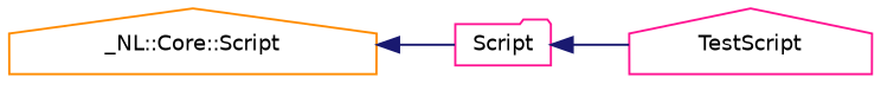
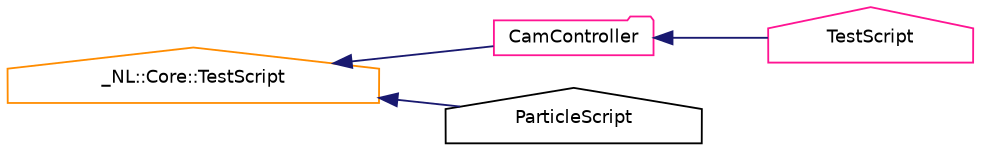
  digraph {
    rankdir=LR
    node [color=deeppink fillcolor=white fontname=Helvetica fontsize=10 shape=house style=filled]
    edge [color=midnightblue dir=back fontname=Helvetica fontsize=10 labelfontname=Helvetica labelfontsize=10 style=solid]
-   n1 [color=darkorange height=0.2 label="_NL::Core::Script" width=0.4]
-   n2 [height=0.2 label=Script shape=folder width=0.4]
+   n1 [color=darkorange height=0.2 label="_NL::Core::TestScript" width=0.4]
+   n2 [height=0.2 label=CamController shape=folder width=0.4]
+   n3 [color=black height=0.2 label=ParticleScript width=0.4]
    n4 [height=0.2 label=TestScript width=0.4]
    n1 -> n2
+   n1 -> n3
    n2 -> n4
  }
